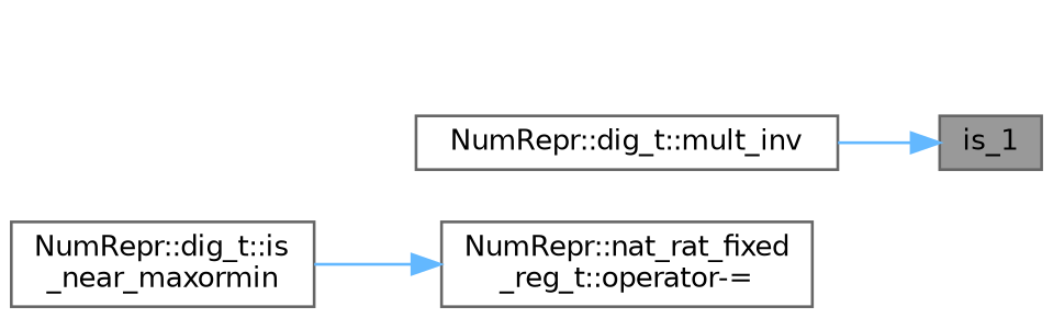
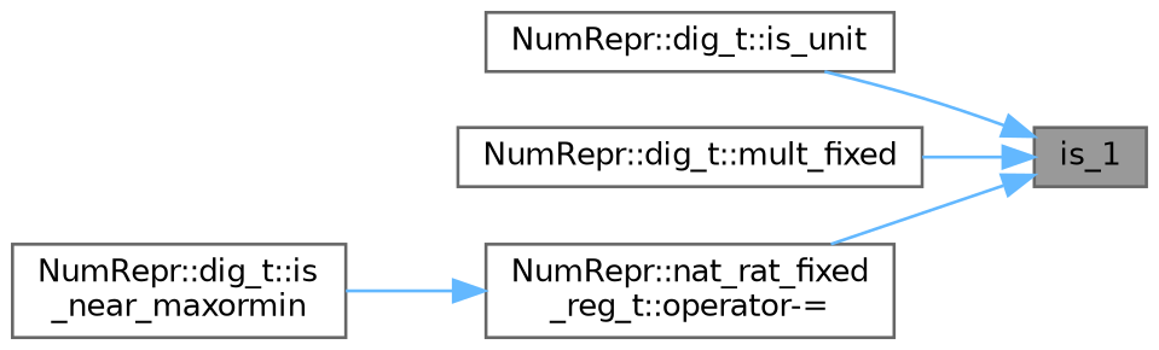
  digraph {
    rankdir=RL
    node [color=grey40 fillcolor=white fontname=Helvetica fontsize=10 shape=box style=filled]
    edge [color=steelblue1 dir=back fontname=Helvetica fontsize=10 labelfontname=Helvetica labelfontsize=10 style=solid]
    n1 [color=gray40 fillcolor=grey60 fontcolor=black height=0.2 label=is_1 width=0.4]
-   n3 [height=0.2 label="NumRepr::dig_t::mult_inv" width=0.4]
+   n2 [height=0.2 label="NumRepr::dig_t::is_unit" width=0.4]
+   n3 [height=0.2 label="NumRepr::dig_t::mult_fixed" width=0.4]
    n4 [height=0.2 label="NumRepr::nat_rat_fixed\l_reg_t::operator-=" width=0.4]
    n5 [height=0.2 label="NumRepr::dig_t::is\l_near_maxormin" width=0.4]
+   n1 -> n2
    n1 -> n3
+   n1 -> n4
    n4 -> n5
  }
